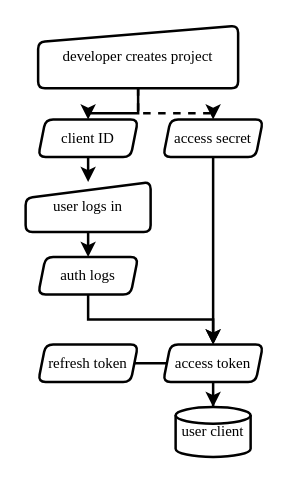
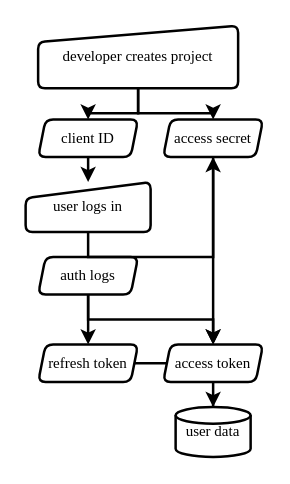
  <mxCell id="0" />
  <mxCell id="1" parent="0" />
  <mxCell id="2" style="edgeStyle=orthogonalEdgeStyle;rounded=0;orthogonalLoop=1;jettySize=auto;html=1;exitX=0.5;exitY=1;exitDx=0;exitDy=0;entryX=0.5;entryY=0;entryDx=0;entryDy=0;fontFamily=Titillium Web;fontSource=https%3A%2F%2Ffonts.googleapis.com%2Fcss%3Ffamily%3DTitillium%2BWeb;strokeWidth=2;" edge="1" parent="1" source="3" target="15"><mxGeometry relative="1" as="geometry" /></mxCell>
  <mxCell id="3" value="client ID" style="shape=parallelogram;html=1;strokeWidth=2;perimeter=parallelogramPerimeter;whiteSpace=wrap;rounded=1;arcSize=12;size=0.075;fontFamily=Titillium Web;fontSource=https%3A%2F%2Ffonts.googleapis.com%2Fcss%3Ffamily%3DTitillium%2BWeb;" vertex="1" parent="1"><mxGeometry x="30" y="95" width="80" height="30" as="geometry" /></mxCell>
  <mxCell id="4" style="edgeStyle=orthogonalEdgeStyle;rounded=0;orthogonalLoop=1;jettySize=auto;html=1;entryX=0.5;entryY=0;entryDx=0;entryDy=0;exitX=0.5;exitY=1;exitDx=0;exitDy=0;fontFamily=Titillium Web;fontSource=https%3A%2F%2Ffonts.googleapis.com%2Fcss%3Ffamily%3DTitillium%2BWeb;strokeWidth=2;" edge="1" parent="1" source="5" target="12"><mxGeometry relative="1" as="geometry" /></mxCell>
  <mxCell id="5" value="access secret" style="shape=parallelogram;html=1;strokeWidth=2;perimeter=parallelogramPerimeter;whiteSpace=wrap;rounded=1;arcSize=12;size=0.075;fontFamily=Titillium Web;fontSource=https%3A%2F%2Ffonts.googleapis.com%2Fcss%3Ffamily%3DTitillium%2BWeb;" vertex="1" parent="1"><mxGeometry x="130" y="95" width="80" height="30" as="geometry" /></mxCell>
+ <mxCell id="6" style="edgeStyle=orthogonalEdgeStyle;rounded=0;orthogonalLoop=1;jettySize=auto;html=1;exitX=0.5;exitY=1;exitDx=0;exitDy=0;entryX=0.5;entryY=0;entryDx=0;entryDy=0;fontFamily=Titillium Web;fontSource=https%3A%2F%2Ffonts.googleapis.com%2Fcss%3Ffamily%3DTitillium%2BWeb;strokeWidth=2;" edge="1" parent="1" source="8" target="10"><mxGeometry relative="1" as="geometry" /></mxCell>
  <mxCell id="7" style="edgeStyle=orthogonalEdgeStyle;rounded=0;orthogonalLoop=1;jettySize=auto;html=1;entryX=0.5;entryY=0;entryDx=0;entryDy=0;exitX=0.5;exitY=1;exitDx=0;exitDy=0;fontFamily=Titillium Web;fontSource=https%3A%2F%2Ffonts.googleapis.com%2Fcss%3Ffamily%3DTitillium%2BWeb;strokeWidth=2;" edge="1" parent="1" source="8" target="12"><mxGeometry relative="1" as="geometry" /></mxCell>
  <mxCell id="8" value="auth logs" style="shape=parallelogram;html=1;strokeWidth=2;perimeter=parallelogramPerimeter;whiteSpace=wrap;rounded=1;arcSize=12;size=0.075;fontFamily=Titillium Web;fontSource=https%3A%2F%2Ffonts.googleapis.com%2Fcss%3Ffamily%3DTitillium%2BWeb;" vertex="1" parent="1"><mxGeometry x="30" y="205" width="80" height="30" as="geometry" /></mxCell>
  <mxCell id="9" style="edgeStyle=orthogonalEdgeStyle;rounded=0;orthogonalLoop=1;jettySize=auto;html=1;exitX=1;exitY=0.5;exitDx=0;exitDy=0;fontFamily=Titillium Web;fontSource=https%3A%2F%2Ffonts.googleapis.com%2Fcss%3Ffamily%3DTitillium%2BWeb;strokeWidth=2;endArrow=none;" edge="1" parent="1" source="10" target="12"><mxGeometry relative="1" as="geometry" /></mxCell>
  <mxCell id="10" value="refresh token" style="shape=parallelogram;html=1;strokeWidth=2;perimeter=parallelogramPerimeter;whiteSpace=wrap;rounded=1;arcSize=12;size=0.075;fontFamily=Titillium Web;fontSource=https%3A%2F%2Ffonts.googleapis.com%2Fcss%3Ffamily%3DTitillium%2BWeb;" vertex="1" parent="1"><mxGeometry x="30" y="275" width="80" height="30" as="geometry" /></mxCell>
  <mxCell id="11" style="edgeStyle=orthogonalEdgeStyle;rounded=0;orthogonalLoop=1;jettySize=auto;html=1;exitX=0.5;exitY=1;exitDx=0;exitDy=0;fontFamily=Titillium Web;fontSource=https%3A%2F%2Ffonts.googleapis.com%2Fcss%3Ffamily%3DTitillium%2BWeb;strokeWidth=2;" edge="1" parent="1" source="12" target="13"><mxGeometry relative="1" as="geometry" /></mxCell>
  <mxCell id="12" value="access token" style="shape=parallelogram;html=1;strokeWidth=2;perimeter=parallelogramPerimeter;whiteSpace=wrap;rounded=1;arcSize=12;size=0.075;fontFamily=Titillium Web;fontSource=https%3A%2F%2Ffonts.googleapis.com%2Fcss%3Ffamily%3DTitillium%2BWeb;" vertex="1" parent="1"><mxGeometry x="130" y="275" width="80" height="30" as="geometry" /></mxCell>
- <mxCell id="13" value="user client" style="strokeWidth=2;html=1;shape=mxgraph.flowchart.database;whiteSpace=wrap;fontFamily=Titillium Web;fontSource=https%3A%2F%2Ffonts.googleapis.com%2Fcss%3Ffamily%3DTitillium%2BWeb;" vertex="1" parent="1"><mxGeometry x="140" y="325" width="60" height="40" as="geometry" /></mxCell>
- <mxCell id="14" style="edgeStyle=orthogonalEdgeStyle;rounded=0;orthogonalLoop=1;jettySize=auto;html=1;exitX=0.5;exitY=1;exitDx=0;exitDy=0;entryX=0.5;entryY=0;entryDx=0;entryDy=0;fontFamily=Titillium Web;fontSource=https%3A%2F%2Ffonts.googleapis.com%2Fcss%3Ffamily%3DTitillium%2BWeb;strokeWidth=2;" edge="1" parent="1" source="15" target="8"><mxGeometry relative="1" as="geometry" /></mxCell>
+ <mxCell id="13" value="user data" style="strokeWidth=2;html=1;shape=mxgraph.flowchart.database;whiteSpace=wrap;fontFamily=Titillium Web;fontSource=https%3A%2F%2Ffonts.googleapis.com%2Fcss%3Ffamily%3DTitillium%2BWeb;" vertex="1" parent="1"><mxGeometry x="140" y="325" width="60" height="40" as="geometry" /></mxCell>
+ <mxCell id="14" style="edgeStyle=orthogonalEdgeStyle;rounded=0;orthogonalLoop=1;jettySize=auto;html=1;exitX=0.5;exitY=1;exitDx=0;exitDy=0;fontFamily=Titillium Web;fontSource=https%3A%2F%2Ffonts.googleapis.com%2Fcss%3Ffamily%3DTitillium%2BWeb;strokeWidth=2;" edge="1" parent="1" source="15" target="5"><mxGeometry relative="1" as="geometry" /></mxCell>
  <mxCell id="15" value="user logs in" style="html=1;strokeWidth=2;shape=manualInput;whiteSpace=wrap;rounded=1;size=13;arcSize=11;fontFamily=Titillium Web;fontSource=https%3A%2F%2Ffonts.googleapis.com%2Fcss%3Ffamily%3DTitillium%2BWeb;" vertex="1" parent="1"><mxGeometry x="20" y="145" width="100" height="40" as="geometry" /></mxCell>
  <mxCell id="16" style="edgeStyle=orthogonalEdgeStyle;rounded=0;orthogonalLoop=1;jettySize=auto;html=1;exitX=0.5;exitY=1;exitDx=0;exitDy=0;entryX=0.5;entryY=0;entryDx=0;entryDy=0;fontFamily=Titillium Web;fontSource=https%3A%2F%2Ffonts.googleapis.com%2Fcss%3Ffamily%3DTitillium%2BWeb;strokeWidth=2;" edge="1" parent="1" source="18" target="3"><mxGeometry relative="1" as="geometry" /></mxCell>
- <mxCell id="17" style="edgeStyle=orthogonalEdgeStyle;rounded=0;orthogonalLoop=1;jettySize=auto;html=1;exitX=0.5;exitY=1;exitDx=0;exitDy=0;entryX=0.5;entryY=0;entryDx=0;entryDy=0;fontFamily=Titillium Web;fontSource=https%3A%2F%2Ffonts.googleapis.com%2Fcss%3Ffamily%3DTitillium%2BWeb;strokeWidth=2;dashed=1;" edge="1" parent="1" source="18" target="5"><mxGeometry relative="1" as="geometry" /></mxCell>
+ <mxCell id="17" style="edgeStyle=orthogonalEdgeStyle;rounded=0;orthogonalLoop=1;jettySize=auto;html=1;exitX=0.5;exitY=1;exitDx=0;exitDy=0;entryX=0.5;entryY=0;entryDx=0;entryDy=0;fontFamily=Titillium Web;fontSource=https%3A%2F%2Ffonts.googleapis.com%2Fcss%3Ffamily%3DTitillium%2BWeb;strokeWidth=2;" edge="1" parent="1" source="18" target="5"><mxGeometry relative="1" as="geometry" /></mxCell>
  <mxCell id="18" value="developer creates project" style="html=1;strokeWidth=2;shape=manualInput;whiteSpace=wrap;rounded=1;size=13;arcSize=11;fontFamily=Titillium Web;fontSource=https%3A%2F%2Ffonts.googleapis.com%2Fcss%3Ffamily%3DTitillium%2BWeb;" vertex="1" parent="1"><mxGeometry x="30" y="20" width="160" height="50" as="geometry" /></mxCell>
